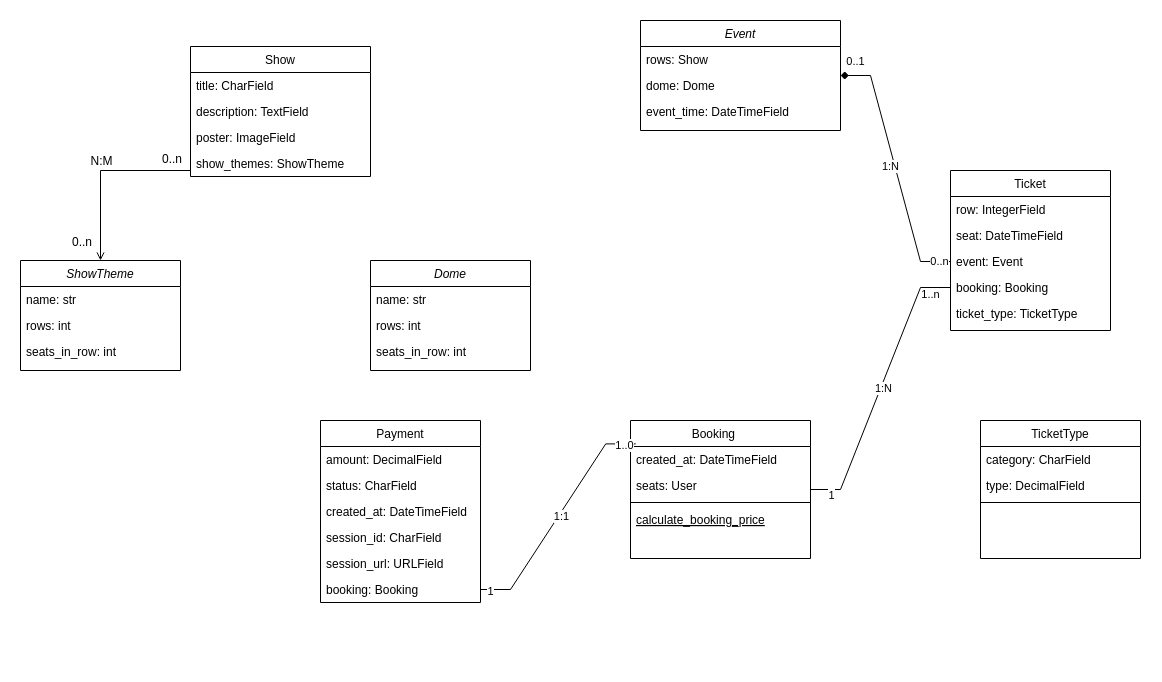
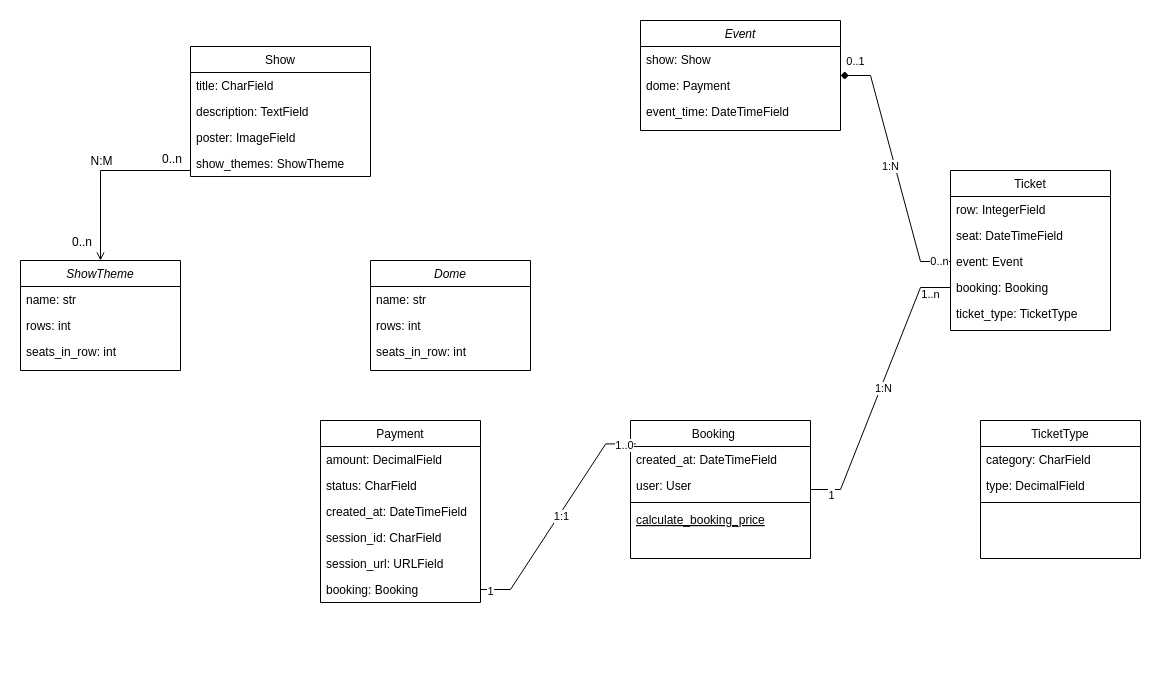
  <mxCell id="0" />
  <mxCell id="1" parent="0" />
  <mxCell id="2" value="Dome" style="swimlane;fontStyle=2;align=center;verticalAlign=top;childLayout=stackLayout;horizontal=1;startSize=26;horizontalStack=0;resizeParent=1;resizeLast=0;collapsible=1;marginBottom=0;rounded=0;shadow=0;strokeWidth=1;" vertex="1" parent="1"><mxGeometry y="260" width="160" height="110" as="geometry" x="370"><mxRectangle x="230" y="140" width="160" height="26" as="alternateBounds" /></mxGeometry></mxCell>
  <mxCell id="3" value="name: str" style="text;align=left;verticalAlign=top;spacingLeft=4;spacingRight=4;overflow=hidden;rotatable=0;points=[[0,0.5],[1,0.5]];portConstraint=eastwest;" vertex="1" parent="2"><mxGeometry y="26" width="160" height="26" as="geometry" /></mxCell>
  <mxCell id="4" value="rows: int" style="text;align=left;verticalAlign=top;spacingLeft=4;spacingRight=4;overflow=hidden;rotatable=0;points=[[0,0.5],[1,0.5]];portConstraint=eastwest;rounded=0;shadow=0;html=0;" vertex="1" parent="2"><mxGeometry y="52" width="160" height="26" as="geometry" /></mxCell>
  <mxCell id="5" value="seats_in_row: int" style="text;align=left;verticalAlign=top;spacingLeft=4;spacingRight=4;overflow=hidden;rotatable=0;points=[[0,0.5],[1,0.5]];portConstraint=eastwest;rounded=0;shadow=0;html=0;" vertex="1" parent="2"><mxGeometry y="78" width="160" height="26" as="geometry" /></mxCell>
  <mxCell id="6" value="ShowTheme" style="swimlane;fontStyle=2;align=center;verticalAlign=top;childLayout=stackLayout;horizontal=1;startSize=26;horizontalStack=0;resizeParent=1;resizeLast=0;collapsible=1;marginBottom=0;rounded=0;shadow=0;strokeWidth=1;" vertex="1" parent="1"><mxGeometry x="20" y="260" width="160" height="110" as="geometry"><mxRectangle x="230" y="140" width="160" height="26" as="alternateBounds" /></mxGeometry></mxCell>
  <mxCell id="7" value="name: str" style="text;align=left;verticalAlign=top;spacingLeft=4;spacingRight=4;overflow=hidden;rotatable=0;points=[[0,0.5],[1,0.5]];portConstraint=eastwest;" vertex="1" parent="6"><mxGeometry y="26" width="160" height="26" as="geometry" /></mxCell>
  <mxCell id="8" value="rows: int" style="text;align=left;verticalAlign=top;spacingLeft=4;spacingRight=4;overflow=hidden;rotatable=0;points=[[0,0.5],[1,0.5]];portConstraint=eastwest;rounded=0;shadow=0;html=0;" vertex="1" parent="6"><mxGeometry y="52" width="160" height="26" as="geometry" /></mxCell>
  <mxCell id="9" value="seats_in_row: int" style="text;align=left;verticalAlign=top;spacingLeft=4;spacingRight=4;overflow=hidden;rotatable=0;points=[[0,0.5],[1,0.5]];portConstraint=eastwest;rounded=0;shadow=0;html=0;" vertex="1" parent="6"><mxGeometry y="78" width="160" height="26" as="geometry" /></mxCell>
  <mxCell id="10" value="Show" style="swimlane;fontStyle=0;align=center;verticalAlign=top;childLayout=stackLayout;horizontal=1;startSize=26;horizontalStack=0;resizeParent=1;resizeLast=0;collapsible=1;marginBottom=0;rounded=0;shadow=0;strokeWidth=1;" vertex="1" parent="1"><mxGeometry x="190" y="46" width="180" height="130" as="geometry"><mxRectangle x="550" y="140" width="160" height="26" as="alternateBounds" /></mxGeometry></mxCell>
  <mxCell id="11" value="title: CharField" style="text;align=left;verticalAlign=top;spacingLeft=4;spacingRight=4;overflow=hidden;rotatable=0;points=[[0,0.5],[1,0.5]];portConstraint=eastwest;" vertex="1" parent="10"><mxGeometry y="26" width="180" height="26" as="geometry" /></mxCell>
  <mxCell id="12" value="description: TextField" style="text;align=left;verticalAlign=top;spacingLeft=4;spacingRight=4;overflow=hidden;rotatable=0;points=[[0,0.5],[1,0.5]];portConstraint=eastwest;rounded=0;shadow=0;html=0;" vertex="1" parent="10"><mxGeometry y="52" width="180" height="26" as="geometry" /></mxCell>
  <mxCell id="13" value="poster: ImageField" style="text;align=left;verticalAlign=top;spacingLeft=4;spacingRight=4;overflow=hidden;rotatable=0;points=[[0,0.5],[1,0.5]];portConstraint=eastwest;rounded=0;shadow=0;html=0;" vertex="1" parent="10"><mxGeometry y="78" width="180" height="26" as="geometry" /></mxCell>
  <mxCell id="14" value="show_themes: ShowTheme" style="text;align=left;verticalAlign=top;spacingLeft=4;spacingRight=4;overflow=hidden;rotatable=0;points=[[0,0.5],[1,0.5]];portConstraint=eastwest;rounded=0;shadow=0;html=0;" vertex="1" parent="10"><mxGeometry y="104" width="180" height="26" as="geometry" /></mxCell>
  <mxCell id="15" value="Event" style="swimlane;fontStyle=2;align=center;verticalAlign=top;childLayout=stackLayout;horizontal=1;startSize=26;horizontalStack=0;resizeParent=1;resizeLast=0;collapsible=1;marginBottom=0;rounded=0;shadow=0;strokeWidth=1;" vertex="1" parent="1"><mxGeometry x="640" y="20" width="200" height="110" as="geometry"><mxRectangle x="230" y="140" width="160" height="26" as="alternateBounds" /></mxGeometry></mxCell>
- <mxCell id="16" value="rows: Show" style="text;align=left;verticalAlign=top;spacingLeft=4;spacingRight=4;overflow=hidden;rotatable=0;points=[[0,0.5],[1,0.5]];portConstraint=eastwest;" vertex="1" parent="15"><mxGeometry y="26" width="200" height="26" as="geometry" /></mxCell>
- <mxCell id="17" value="dome: Dome" style="text;align=left;verticalAlign=top;spacingLeft=4;spacingRight=4;overflow=hidden;rotatable=0;points=[[0,0.5],[1,0.5]];portConstraint=eastwest;rounded=0;shadow=0;html=0;" vertex="1" parent="15"><mxGeometry y="52" width="200" height="26" as="geometry" /></mxCell>
+ <mxCell id="16" value="show: Show" style="text;align=left;verticalAlign=top;spacingLeft=4;spacingRight=4;overflow=hidden;rotatable=0;points=[[0,0.5],[1,0.5]];portConstraint=eastwest;" vertex="1" parent="15"><mxGeometry y="26" width="200" height="26" as="geometry" /></mxCell>
+ <mxCell id="17" value="dome: Payment" style="text;align=left;verticalAlign=top;spacingLeft=4;spacingRight=4;overflow=hidden;rotatable=0;points=[[0,0.5],[1,0.5]];portConstraint=eastwest;rounded=0;shadow=0;html=0;" vertex="1" parent="15"><mxGeometry y="52" width="200" height="26" as="geometry" /></mxCell>
  <mxCell id="18" value="event_time: DateTimeField" style="text;align=left;verticalAlign=top;spacingLeft=4;spacingRight=4;overflow=hidden;rotatable=0;points=[[0,0.5],[1,0.5]];portConstraint=eastwest;rounded=0;shadow=0;html=0;" vertex="1" parent="15"><mxGeometry y="78" width="200" height="26" as="geometry" /></mxCell>
  <mxCell id="19" value="Booking    " style="swimlane;fontStyle=0;align=center;verticalAlign=top;childLayout=stackLayout;horizontal=1;startSize=26;horizontalStack=0;resizeParent=1;resizeLast=0;collapsible=1;marginBottom=0;rounded=0;shadow=0;strokeWidth=1;" vertex="1" parent="1"><mxGeometry x="630" y="420" width="180" height="138" as="geometry"><mxRectangle x="130" y="380" width="160" height="26" as="alternateBounds" /></mxGeometry></mxCell>
  <mxCell id="20" value="created_at: DateTimeField" style="text;align=left;verticalAlign=top;spacingLeft=4;spacingRight=4;overflow=hidden;rotatable=0;points=[[0,0.5],[1,0.5]];portConstraint=eastwest;" vertex="1" parent="19"><mxGeometry y="26" width="180" height="26" as="geometry" /></mxCell>
- <mxCell id="21" value="seats: User" style="text;align=left;verticalAlign=top;spacingLeft=4;spacingRight=4;overflow=hidden;rotatable=0;points=[[0,0.5],[1,0.5]];portConstraint=eastwest;rounded=0;shadow=0;html=0;" vertex="1" parent="19"><mxGeometry y="52" width="180" height="26" as="geometry" /></mxCell>
+ <mxCell id="21" value="user: User" style="text;align=left;verticalAlign=top;spacingLeft=4;spacingRight=4;overflow=hidden;rotatable=0;points=[[0,0.5],[1,0.5]];portConstraint=eastwest;rounded=0;shadow=0;html=0;" vertex="1" parent="19"><mxGeometry y="52" width="180" height="26" as="geometry" /></mxCell>
  <mxCell id="22" value="" style="line;html=1;strokeWidth=1;align=left;verticalAlign=middle;spacingTop=-1;spacingLeft=3;spacingRight=3;rotatable=0;labelPosition=right;points=[];portConstraint=eastwest;" vertex="1" parent="19"><mxGeometry y="78" width="180" height="8" as="geometry" /></mxCell>
  <mxCell id="23" value="calculate_booking_price" style="text;align=left;verticalAlign=top;spacingLeft=4;spacingRight=4;overflow=hidden;rotatable=0;points=[[0,0.5],[1,0.5]];portConstraint=eastwest;fontStyle=4" vertex="1" parent="19"><mxGeometry y="86" width="180" height="26" as="geometry" /></mxCell>
  <mxCell id="24" value="TicketType" style="swimlane;fontStyle=0;align=center;verticalAlign=top;childLayout=stackLayout;horizontal=1;startSize=26;horizontalStack=0;resizeParent=1;resizeLast=0;collapsible=1;marginBottom=0;rounded=0;shadow=0;strokeWidth=1;" vertex="1" parent="1"><mxGeometry x="980" y="420" width="160" height="138" as="geometry"><mxRectangle x="130" y="380" width="160" height="26" as="alternateBounds" /></mxGeometry></mxCell>
  <mxCell id="25" value="category: CharField" style="text;align=left;verticalAlign=top;spacingLeft=4;spacingRight=4;overflow=hidden;rotatable=0;points=[[0,0.5],[1,0.5]];portConstraint=eastwest;" vertex="1" parent="24"><mxGeometry y="26" width="160" height="26" as="geometry" /></mxCell>
  <mxCell id="26" value="type: DecimalField" style="text;align=left;verticalAlign=top;spacingLeft=4;spacingRight=4;overflow=hidden;rotatable=0;points=[[0,0.5],[1,0.5]];portConstraint=eastwest;rounded=0;shadow=0;html=0;" vertex="1" parent="24"><mxGeometry y="52" width="160" height="26" as="geometry" /></mxCell>
  <mxCell id="27" value="" style="line;html=1;strokeWidth=1;align=left;verticalAlign=middle;spacingTop=-1;spacingLeft=3;spacingRight=3;rotatable=0;labelPosition=right;points=[];portConstraint=eastwest;" vertex="1" parent="24"><mxGeometry y="78" width="160" height="8" as="geometry" /></mxCell>
  <mxCell id="28" value="Ticket" style="swimlane;fontStyle=0;align=center;verticalAlign=top;childLayout=stackLayout;horizontal=1;startSize=26;horizontalStack=0;resizeParent=1;resizeLast=0;collapsible=1;marginBottom=0;rounded=0;shadow=0;strokeWidth=1;" vertex="1" parent="1"><mxGeometry x="950" y="170" width="160" height="160" as="geometry"><mxRectangle x="550" y="140" width="160" height="26" as="alternateBounds" /></mxGeometry></mxCell>
  <mxCell id="29" value="row: IntegerField" style="text;align=left;verticalAlign=top;spacingLeft=4;spacingRight=4;overflow=hidden;rotatable=0;points=[[0,0.5],[1,0.5]];portConstraint=eastwest;" vertex="1" parent="28"><mxGeometry y="26" width="160" height="26" as="geometry" /></mxCell>
  <mxCell id="30" value="seat: DateTimeField" style="text;align=left;verticalAlign=top;spacingLeft=4;spacingRight=4;overflow=hidden;rotatable=0;points=[[0,0.5],[1,0.5]];portConstraint=eastwest;rounded=0;shadow=0;html=0;" vertex="1" parent="28"><mxGeometry y="52" width="160" height="26" as="geometry" /></mxCell>
  <mxCell id="31" value="event: Event    " style="text;align=left;verticalAlign=top;spacingLeft=4;spacingRight=4;overflow=hidden;rotatable=0;points=[[0,0.5],[1,0.5]];portConstraint=eastwest;rounded=0;shadow=0;html=0;" vertex="1" parent="28"><mxGeometry y="78" width="160" height="26" as="geometry" /></mxCell>
  <mxCell id="32" value="booking: Booking" style="text;align=left;verticalAlign=top;spacingLeft=4;spacingRight=4;overflow=hidden;rotatable=0;points=[[0,0.5],[1,0.5]];portConstraint=eastwest;rounded=0;shadow=0;html=0;" vertex="1" parent="28"><mxGeometry y="104" width="160" height="26" as="geometry" /></mxCell>
  <mxCell id="33" value="ticket_type: TicketType" style="text;align=left;verticalAlign=top;spacingLeft=4;spacingRight=4;overflow=hidden;rotatable=0;points=[[0,0.5],[1,0.5]];portConstraint=eastwest;rounded=0;shadow=0;html=0;" vertex="1" parent="28"><mxGeometry y="130" width="160" height="26" as="geometry" /></mxCell>
  <mxCell id="34" value="" style="endArrow=open;shadow=0;strokeWidth=1;rounded=0;curved=0;endFill=1;edgeStyle=elbowEdgeStyle;elbow=vertical;entryX=0.5;entryY=0;entryDx=0;entryDy=0;exitX=0;exitY=0.5;exitDx=0;exitDy=0;" edge="1" parent="1" source="14"><mxGeometry x="0.5" y="41" relative="1" as="geometry"><mxPoint x="110" y="60" as="sourcePoint" /><mxPoint x="100" y="260" as="targetPoint" /><mxPoint x="-40" y="32" as="offset" /><Array as="points"><mxPoint x="130" y="170" /></Array></mxGeometry></mxCell>
  <mxCell id="35" value="0..n" style="resizable=0;align=left;verticalAlign=bottom;labelBackgroundColor=none;fontSize=12;" connectable="0" vertex="1" parent="34"><mxGeometry x="-1" relative="1" as="geometry"><mxPoint x="-30" y="4" as="offset" /></mxGeometry></mxCell>
  <mxCell id="36" value="0..n" style="resizable=0;align=right;verticalAlign=bottom;labelBackgroundColor=none;fontSize=12;" connectable="0" vertex="1" parent="34"><mxGeometry x="1" relative="1" as="geometry"><mxPoint x="-7" y="-10" as="offset" /></mxGeometry></mxCell>
  <mxCell id="37" value="N:M" style="text;html=1;resizable=0;points=[];;align=center;verticalAlign=middle;labelBackgroundColor=none;rounded=0;shadow=0;strokeWidth=1;fontSize=12;" connectable="0" vertex="1" parent="34"><mxGeometry x="0.5" y="49" relative="1" as="geometry"><mxPoint x="-49" y="-53" as="offset" /></mxGeometry></mxCell>
  <mxCell id="38" value="" style="html=1;rounded=0;edgeStyle=entityRelationEdgeStyle;exitX=0;exitY=0.5;exitDx=0;exitDy=0;endArrow=diamond;" edge="1" parent="1" source="31" target="15"><mxGeometry width="50" height="50" relative="1" as="geometry"><mxPoint x="800" y="160" as="sourcePoint" /><mxPoint x="980" y="436" as="targetPoint" /></mxGeometry></mxCell>
  <mxCell id="39" value="1:N" style="edgeLabel;html=1;align=center;verticalAlign=middle;resizable=0;points=[];" connectable="0" vertex="1" parent="38"><mxGeometry x="0.032" y="5" relative="1" as="geometry"><mxPoint as="offset" /></mxGeometry></mxCell>
  <mxCell id="40" value="0..n" style="edgeLabel;html=1;align=center;verticalAlign=middle;resizable=0;points=[];" connectable="0" vertex="1" parent="38"><mxGeometry x="-0.908" y="-1" relative="1" as="geometry"><mxPoint as="offset" /></mxGeometry></mxCell>
  <mxCell id="41" value="0..1" style="edgeLabel;html=1;align=center;verticalAlign=middle;resizable=0;points=[];" connectable="0" vertex="1" parent="38"><mxGeometry x="0.887" y="-2" relative="1" as="geometry"><mxPoint y="-13" as="offset" /></mxGeometry></mxCell>
  <mxCell id="42" value="" style="endArrow=none;html=1;rounded=0;entryX=0;entryY=0.5;entryDx=0;entryDy=0;edgeStyle=entityRelationEdgeStyle;" edge="1" parent="1" source="19" target="32"><mxGeometry width="50" height="50" relative="1" as="geometry"><mxPoint x="770" y="470" as="sourcePoint" /><mxPoint x="890" y="380" as="targetPoint" /></mxGeometry></mxCell>
  <mxCell id="43" value="1:N" style="edgeLabel;html=1;align=center;verticalAlign=middle;resizable=0;points=[];" connectable="0" vertex="1" parent="42"><mxGeometry x="0.013" y="-1" relative="1" as="geometry"><mxPoint x="1" as="offset" /></mxGeometry></mxCell>
  <mxCell id="44" value="1..n" style="edgeLabel;html=1;align=center;verticalAlign=middle;resizable=0;points=[];" connectable="0" vertex="1" parent="42"><mxGeometry x="0.857" y="-6" relative="1" as="geometry"><mxPoint as="offset" /></mxGeometry></mxCell>
  <mxCell id="45" value="1" style="edgeLabel;html=1;align=center;verticalAlign=middle;resizable=0;points=[];" connectable="0" vertex="1" parent="42"><mxGeometry x="-0.859" y="-5" relative="1" as="geometry"><mxPoint as="offset" /></mxGeometry></mxCell>
  <mxCell id="46" value="Payment" style="swimlane;fontStyle=0;align=center;verticalAlign=top;childLayout=stackLayout;horizontal=1;startSize=26;horizontalStack=0;resizeParent=1;resizeLast=0;collapsible=1;marginBottom=0;rounded=0;shadow=0;strokeWidth=1;" vertex="1" parent="1"><mxGeometry x="320" y="420" width="160" height="182" as="geometry"><mxRectangle x="550" y="140" width="160" height="26" as="alternateBounds" /></mxGeometry></mxCell>
  <mxCell id="47" value="amount: DecimalField" style="text;align=left;verticalAlign=top;spacingLeft=4;spacingRight=4;overflow=hidden;rotatable=0;points=[[0,0.5],[1,0.5]];portConstraint=eastwest;" vertex="1" parent="46"><mxGeometry y="26" width="160" height="26" as="geometry" /></mxCell>
  <mxCell id="48" value="status: CharField" style="text;align=left;verticalAlign=top;spacingLeft=4;spacingRight=4;overflow=hidden;rotatable=0;points=[[0,0.5],[1,0.5]];portConstraint=eastwest;rounded=0;shadow=0;html=0;" vertex="1" parent="46"><mxGeometry y="52" width="160" height="26" as="geometry" /></mxCell>
  <mxCell id="49" value="created_at: DateTimeField" style="text;align=left;verticalAlign=top;spacingLeft=4;spacingRight=4;overflow=hidden;rotatable=0;points=[[0,0.5],[1,0.5]];portConstraint=eastwest;rounded=0;shadow=0;html=0;" vertex="1" parent="46"><mxGeometry y="78" width="160" height="26" as="geometry" /></mxCell>
  <mxCell id="50" value="session_id: CharField" style="text;align=left;verticalAlign=top;spacingLeft=4;spacingRight=4;overflow=hidden;rotatable=0;points=[[0,0.5],[1,0.5]];portConstraint=eastwest;rounded=0;shadow=0;html=0;" vertex="1" parent="46"><mxGeometry y="104" width="160" height="26" as="geometry" /></mxCell>
  <mxCell id="51" value="session_url: URLField" style="text;align=left;verticalAlign=top;spacingLeft=4;spacingRight=4;overflow=hidden;rotatable=0;points=[[0,0.5],[1,0.5]];portConstraint=eastwest;rounded=0;shadow=0;html=0;" vertex="1" parent="46"><mxGeometry y="130" width="160" height="26" as="geometry" /></mxCell>
  <mxCell id="52" value="booking: Booking" style="text;align=left;verticalAlign=top;spacingLeft=4;spacingRight=4;overflow=hidden;rotatable=0;points=[[0,0.5],[1,0.5]];portConstraint=eastwest;rounded=0;shadow=0;html=0;" vertex="1" parent="46"><mxGeometry y="156" width="160" height="26" as="geometry" /></mxCell>
  <mxCell id="53" value="" style="endArrow=none;html=1;rounded=0;edgeStyle=entityRelationEdgeStyle;exitX=0.029;exitY=-0.1;exitDx=0;exitDy=0;exitPerimeter=0;" edge="1" parent="1" source="20" target="52"><mxGeometry width="50" height="50" relative="1" as="geometry"><mxPoint x="580" y="630" as="sourcePoint" /><mxPoint x="610" y="1030" as="targetPoint" /><Array as="points"><mxPoint x="620" y="570" /><mxPoint x="590" y="660" /></Array></mxGeometry></mxCell>
  <mxCell id="54" value="1:1" style="edgeLabel;html=1;align=center;verticalAlign=middle;resizable=0;points=[];" connectable="0" vertex="1" parent="53"><mxGeometry x="-0.021" y="2" relative="1" as="geometry"><mxPoint as="offset" /></mxGeometry></mxCell>
  <mxCell id="55" value="1" style="edgeLabel;html=1;align=center;verticalAlign=middle;resizable=0;points=[];" connectable="0" vertex="1" parent="53"><mxGeometry x="0.914" y="1" relative="1" as="geometry"><mxPoint as="offset" /></mxGeometry></mxCell>
  <mxCell id="56" value="1..0" style="edgeLabel;html=1;align=center;verticalAlign=middle;resizable=0;points=[];" connectable="0" vertex="1" parent="53"><mxGeometry x="-0.887" y="1" relative="1" as="geometry"><mxPoint x="1" as="offset" /></mxGeometry></mxCell>
